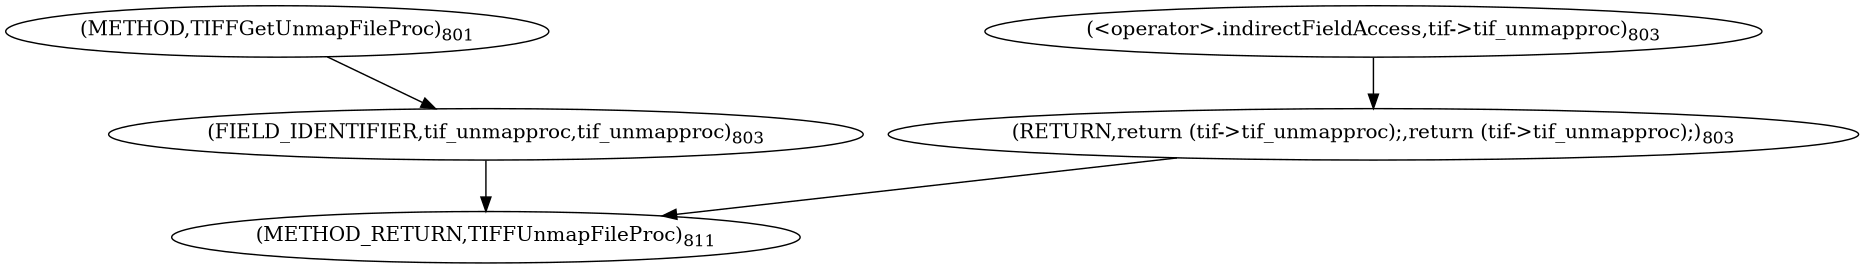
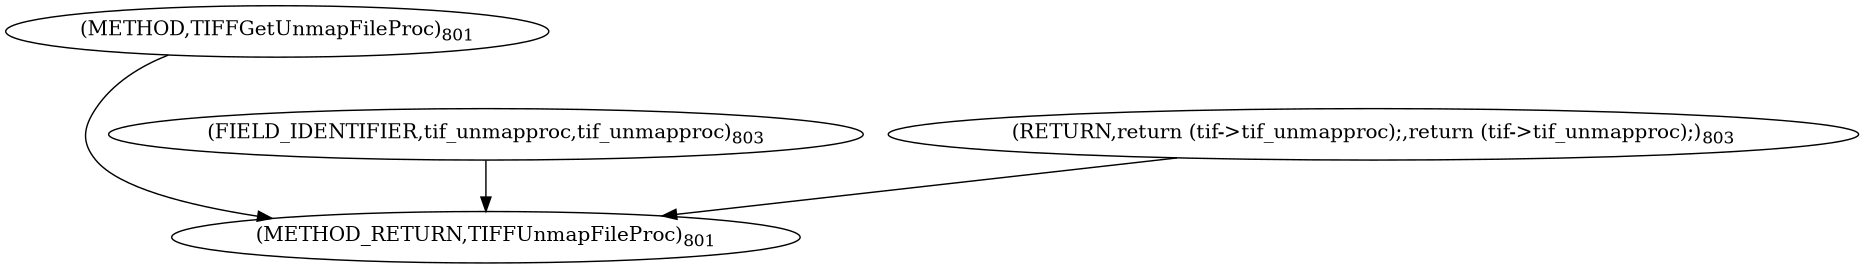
  digraph {
    n1 [label=<(RETURN,return (tif-&gt;tif_unmapproc);,return (tif-&gt;tif_unmapproc);)<SUB>803</SUB>>]
-   n2 [label=<(METHOD_RETURN,TIFFUnmapFileProc)<SUB>811</SUB>>]
-   n3 [label=<(&lt;operator&gt;.indirectFieldAccess,tif-&gt;tif_unmapproc)<SUB>803</SUB>>]
+   n2 [label=<(METHOD_RETURN,TIFFUnmapFileProc)<SUB>801</SUB>>]
    n4 [label=<(FIELD_IDENTIFIER,tif_unmapproc,tif_unmapproc)<SUB>803</SUB>>]
    n5 [label=<(METHOD,TIFFGetUnmapFileProc)<SUB>801</SUB>>]
    n1 -> n2
-   n3 -> n1
    n4 -> n2
-   n5 -> n4
+   n5 -> n2
  }
